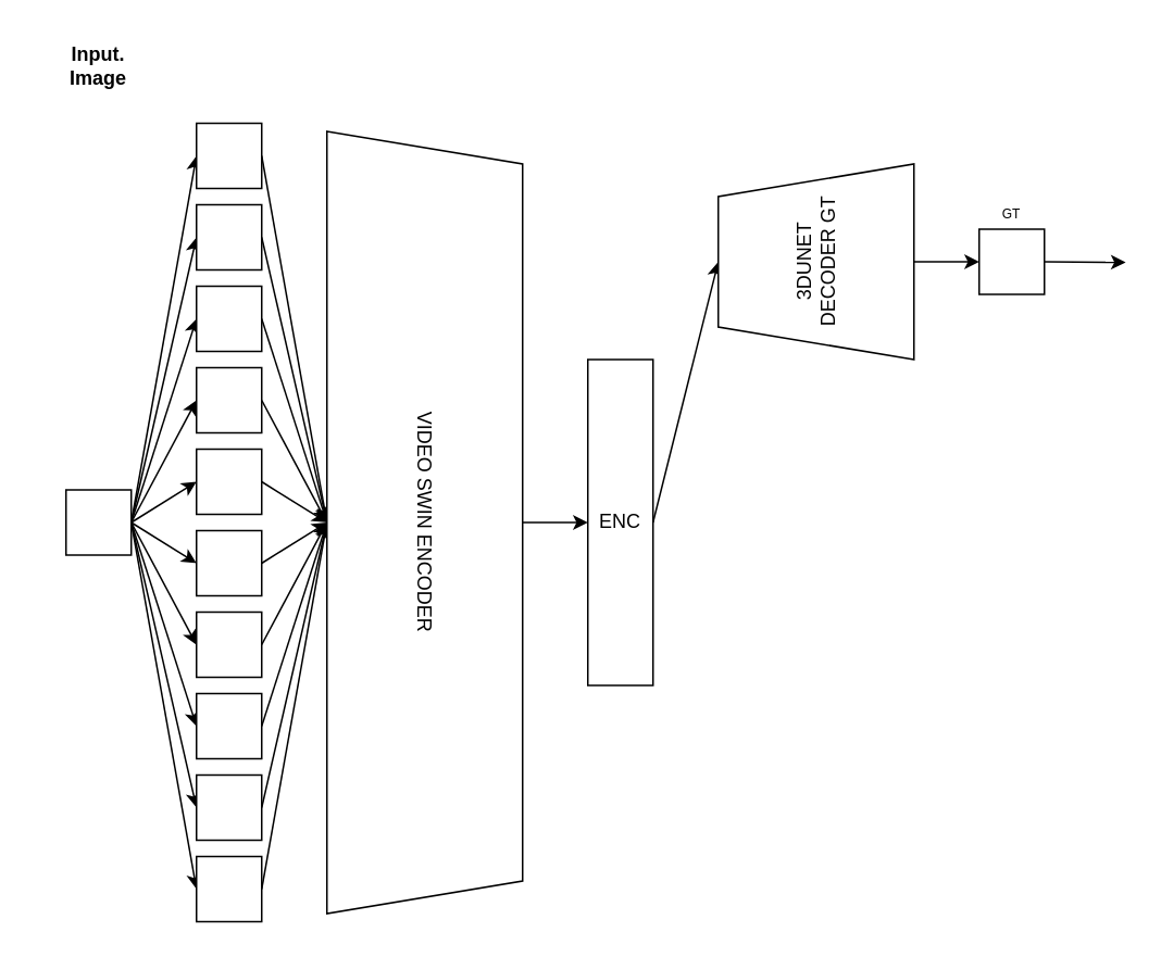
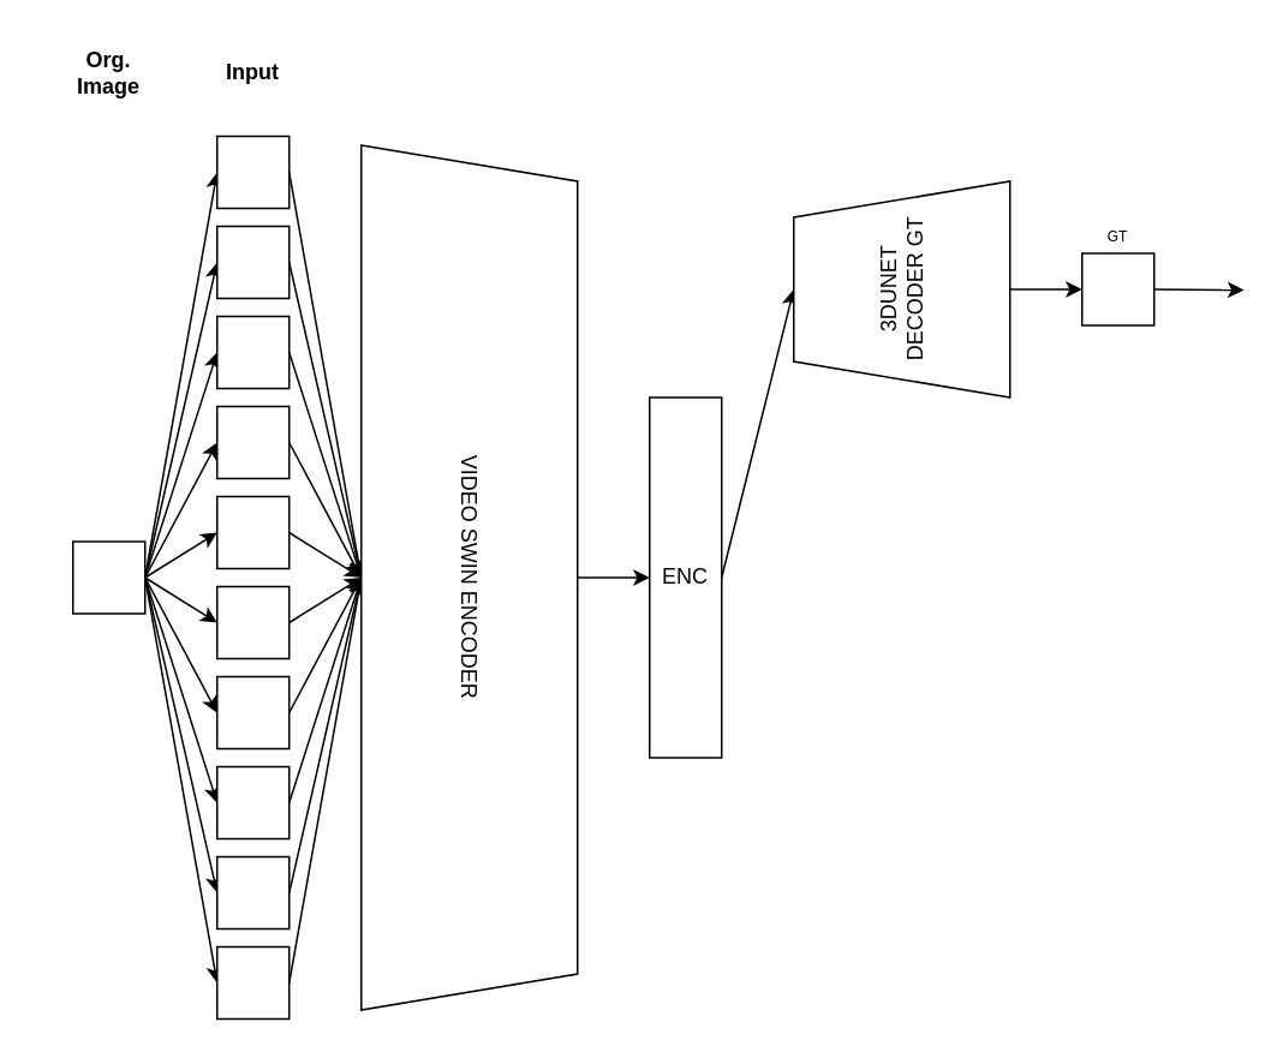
  <mxCell id="0" />
  <mxCell id="1" parent="0" />
  <mxCell id="2" value="" style="whiteSpace=wrap;html=1;aspect=fixed;" parent="1" vertex="1"><mxGeometry x="40" y="300" width="40" height="40" as="geometry" /></mxCell>
  <mxCell id="3" style="edgeStyle=none;html=1;exitX=0;exitY=0.5;exitDx=0;exitDy=0;entryX=0;entryY=0.5;entryDx=0;entryDy=0;" parent="1" target="5" edge="1"><mxGeometry relative="1" as="geometry"><mxPoint x="80" y="320" as="sourcePoint" /></mxGeometry></mxCell>
  <mxCell id="4" style="edgeStyle=none;html=1;exitX=1;exitY=0.5;exitDx=0;exitDy=0;entryX=0;entryY=0.5;entryDx=0;entryDy=0;" parent="1" source="5" edge="1"><mxGeometry relative="1" as="geometry"><mxPoint x="200" y="320" as="targetPoint" /></mxGeometry></mxCell>
  <mxCell id="5" value="" style="whiteSpace=wrap;html=1;aspect=fixed;" parent="1" vertex="1"><mxGeometry x="120" y="525" width="40" height="40" as="geometry" /></mxCell>
  <mxCell id="6" style="edgeStyle=none;html=1;exitX=0;exitY=0.5;exitDx=0;exitDy=0;entryX=0;entryY=0.5;entryDx=0;entryDy=0;" parent="1" target="8" edge="1"><mxGeometry relative="1" as="geometry"><mxPoint x="80" y="320" as="sourcePoint" /></mxGeometry></mxCell>
  <mxCell id="7" style="edgeStyle=none;html=1;exitX=1;exitY=0.5;exitDx=0;exitDy=0;" parent="1" source="8" edge="1"><mxGeometry relative="1" as="geometry"><mxPoint x="200" y="320" as="targetPoint" /></mxGeometry></mxCell>
  <mxCell id="8" value="" style="whiteSpace=wrap;html=1;aspect=fixed;" parent="1" vertex="1"><mxGeometry x="120" y="475" width="40" height="40" as="geometry" /></mxCell>
  <mxCell id="9" style="edgeStyle=none;html=1;exitX=1;exitY=0.5;exitDx=0;exitDy=0;entryX=0;entryY=0.5;entryDx=0;entryDy=0;" parent="1" source="2" target="11" edge="1"><mxGeometry relative="1" as="geometry" /></mxCell>
  <mxCell id="10" style="edgeStyle=none;html=1;exitX=1;exitY=0.5;exitDx=0;exitDy=0;" parent="1" source="11" edge="1"><mxGeometry relative="1" as="geometry"><mxPoint x="200" y="320" as="targetPoint" /></mxGeometry></mxCell>
  <mxCell id="11" value="" style="whiteSpace=wrap;html=1;aspect=fixed;" parent="1" vertex="1"><mxGeometry x="120" y="425" width="40" height="40" as="geometry" /></mxCell>
  <mxCell id="12" style="edgeStyle=none;html=1;exitX=1;exitY=0.5;exitDx=0;exitDy=0;entryX=0;entryY=0.5;entryDx=0;entryDy=0;" parent="1" source="2" target="14" edge="1"><mxGeometry relative="1" as="geometry" /></mxCell>
  <mxCell id="13" style="edgeStyle=none;html=1;exitX=1;exitY=0.5;exitDx=0;exitDy=0;" parent="1" source="14" edge="1"><mxGeometry relative="1" as="geometry"><mxPoint x="200" y="320" as="targetPoint" /></mxGeometry></mxCell>
  <mxCell id="14" value="" style="whiteSpace=wrap;html=1;aspect=fixed;" parent="1" vertex="1"><mxGeometry x="120" y="375" width="40" height="40" as="geometry" /></mxCell>
  <mxCell id="15" style="edgeStyle=none;html=1;exitX=0;exitY=0.5;exitDx=0;exitDy=0;entryX=0;entryY=0.5;entryDx=0;entryDy=0;" parent="1" target="17" edge="1"><mxGeometry relative="1" as="geometry"><mxPoint x="80" y="320" as="sourcePoint" /></mxGeometry></mxCell>
  <mxCell id="16" style="edgeStyle=none;html=1;exitX=1;exitY=0.5;exitDx=0;exitDy=0;entryX=0;entryY=0.5;entryDx=0;entryDy=0;" parent="1" source="17" edge="1"><mxGeometry relative="1" as="geometry"><mxPoint x="200" y="320" as="targetPoint" /></mxGeometry></mxCell>
  <mxCell id="17" value="" style="whiteSpace=wrap;html=1;aspect=fixed;" parent="1" vertex="1"><mxGeometry x="120" y="325" width="40" height="40" as="geometry" /></mxCell>
  <mxCell id="18" style="edgeStyle=none;html=1;exitX=0;exitY=0.5;exitDx=0;exitDy=0;entryX=0;entryY=0.5;entryDx=0;entryDy=0;" parent="1" target="20" edge="1"><mxGeometry relative="1" as="geometry"><mxPoint x="80" y="320" as="sourcePoint" /></mxGeometry></mxCell>
  <mxCell id="19" style="edgeStyle=none;html=1;exitX=1;exitY=0.5;exitDx=0;exitDy=0;" parent="1" source="20" edge="1"><mxGeometry relative="1" as="geometry"><mxPoint x="200" y="320" as="targetPoint" /></mxGeometry></mxCell>
  <mxCell id="20" value="" style="whiteSpace=wrap;html=1;aspect=fixed;" parent="1" vertex="1"><mxGeometry x="120" y="275" width="40" height="40" as="geometry" /></mxCell>
  <mxCell id="21" style="edgeStyle=none;html=1;exitX=0;exitY=0.5;exitDx=0;exitDy=0;entryX=0;entryY=0.5;entryDx=0;entryDy=0;" parent="1" target="23" edge="1"><mxGeometry relative="1" as="geometry"><mxPoint x="80" y="320" as="sourcePoint" /></mxGeometry></mxCell>
  <mxCell id="22" style="edgeStyle=none;html=1;exitX=1;exitY=0.5;exitDx=0;exitDy=0;entryX=0;entryY=0.5;entryDx=0;entryDy=0;" parent="1" source="23" edge="1"><mxGeometry relative="1" as="geometry"><mxPoint x="200" y="320" as="targetPoint" /></mxGeometry></mxCell>
  <mxCell id="23" value="" style="whiteSpace=wrap;html=1;aspect=fixed;" parent="1" vertex="1"><mxGeometry x="120" y="225" width="40" height="40" as="geometry" /></mxCell>
  <mxCell id="24" style="edgeStyle=none;html=1;exitX=0;exitY=0.5;exitDx=0;exitDy=0;entryX=0;entryY=0.5;entryDx=0;entryDy=0;" parent="1" target="26" edge="1"><mxGeometry relative="1" as="geometry"><mxPoint x="80" y="320" as="sourcePoint" /></mxGeometry></mxCell>
  <mxCell id="25" style="edgeStyle=none;html=1;exitX=1;exitY=0.5;exitDx=0;exitDy=0;entryX=0;entryY=0.5;entryDx=0;entryDy=0;" parent="1" source="26" edge="1"><mxGeometry relative="1" as="geometry"><mxPoint x="200" y="320" as="targetPoint" /></mxGeometry></mxCell>
  <mxCell id="26" value="" style="whiteSpace=wrap;html=1;aspect=fixed;" parent="1" vertex="1"><mxGeometry x="120" y="175" width="40" height="40" as="geometry" /></mxCell>
  <mxCell id="27" style="edgeStyle=none;html=1;exitX=0;exitY=0.5;exitDx=0;exitDy=0;entryX=0;entryY=0.5;entryDx=0;entryDy=0;" parent="1" target="29" edge="1"><mxGeometry relative="1" as="geometry"><mxPoint x="80" y="320" as="sourcePoint" /></mxGeometry></mxCell>
  <mxCell id="28" style="edgeStyle=none;html=1;exitX=1;exitY=0.5;exitDx=0;exitDy=0;" parent="1" source="29" edge="1"><mxGeometry relative="1" as="geometry"><mxPoint x="200" y="320" as="targetPoint" /></mxGeometry></mxCell>
  <mxCell id="29" value="" style="whiteSpace=wrap;html=1;aspect=fixed;" parent="1" vertex="1"><mxGeometry x="120" y="125" width="40" height="40" as="geometry" /></mxCell>
  <mxCell id="30" style="edgeStyle=none;html=1;exitX=1;exitY=0.5;exitDx=0;exitDy=0;entryX=0;entryY=0.5;entryDx=0;entryDy=0;" parent="1" source="2" target="32" edge="1"><mxGeometry relative="1" as="geometry" /></mxCell>
  <mxCell id="31" style="edgeStyle=none;html=1;exitX=1;exitY=0.5;exitDx=0;exitDy=0;" parent="1" source="32" edge="1"><mxGeometry relative="1" as="geometry"><mxPoint x="200" y="320" as="targetPoint" /></mxGeometry></mxCell>
  <mxCell id="32" value="" style="whiteSpace=wrap;html=1;aspect=fixed;" parent="1" vertex="1"><mxGeometry x="120" y="75" width="40" height="40" as="geometry" /></mxCell>
  <mxCell id="33" style="edgeStyle=none;html=1;exitX=1;exitY=0.5;exitDx=0;exitDy=0;entryX=0;entryY=0.5;entryDx=0;entryDy=0;" parent="1" target="34" edge="1"><mxGeometry relative="1" as="geometry"><mxPoint x="320" y="320" as="sourcePoint" /></mxGeometry></mxCell>
  <mxCell id="34" value="ENC" style="rounded=0;whiteSpace=wrap;html=1;" parent="1" vertex="1"><mxGeometry x="360" y="220" width="40" height="200" as="geometry" /></mxCell>
  <mxCell id="35" style="edgeStyle=none;html=1;exitX=1;exitY=0.5;exitDx=0;exitDy=0;entryX=0;entryY=0.5;entryDx=0;entryDy=0;" parent="1" source="34" edge="1"><mxGeometry relative="1" as="geometry"><mxPoint x="440" y="160" as="targetPoint" /></mxGeometry></mxCell>
  <mxCell id="36" style="edgeStyle=none;html=1;exitX=1;exitY=0.5;exitDx=0;exitDy=0;entryX=0;entryY=0.5;entryDx=0;entryDy=0;" parent="1" target="38" edge="1"><mxGeometry relative="1" as="geometry"><mxPoint x="560" y="160" as="sourcePoint" /></mxGeometry></mxCell>
  <mxCell id="37" style="edgeStyle=none;html=1;exitX=1;exitY=0.5;exitDx=0;exitDy=0;entryX=0.203;entryY=1.005;entryDx=0;entryDy=0;entryPerimeter=0;fontSize=12;fontColor=#000000;" parent="1" source="38" edge="1"><mxGeometry relative="1" as="geometry"><mxPoint x="689.85" y="160.362" as="targetPoint" /></mxGeometry></mxCell>
  <mxCell id="38" value="" style="whiteSpace=wrap;html=1;aspect=fixed;" parent="1" vertex="1"><mxGeometry x="600" y="140" width="40" height="40" as="geometry" /></mxCell>
- <mxCell id="40" value="&lt;b&gt;Input. Image&lt;/b&gt;" style="text;html=1;strokeColor=none;fillColor=none;align=center;verticalAlign=middle;whiteSpace=wrap;rounded=0;" parent="1" vertex="1"><mxGeometry x="30" y="20" width="60" height="40" as="geometry" /></mxCell>
+ <mxCell id="39" value="&lt;b&gt;Input&lt;/b&gt;" style="text;html=1;strokeColor=none;fillColor=none;align=center;verticalAlign=middle;whiteSpace=wrap;rounded=0;" parent="1" vertex="1"><mxGeometry x="110" y="20" width="60" height="40" as="geometry" /></mxCell>
+ <mxCell id="40" value="&lt;b&gt;Org. Image&lt;/b&gt;" style="text;html=1;strokeColor=none;fillColor=none;align=center;verticalAlign=middle;whiteSpace=wrap;rounded=0;" parent="1" vertex="1"><mxGeometry x="30" y="20" width="60" height="40" as="geometry" /></mxCell>
  <mxCell id="41" value="&lt;font style=&quot;font-size: 8px;&quot;&gt;GT&lt;/font&gt;" style="text;html=1;strokeColor=none;fillColor=none;align=center;verticalAlign=middle;whiteSpace=wrap;rounded=0;" parent="1" vertex="1"><mxGeometry x="590" y="115" width="60" height="30" as="geometry" /></mxCell>
  <mxCell id="42" value="VIDEO SWIN ENCODER" style="shape=trapezoid;perimeter=trapezoidPerimeter;whiteSpace=wrap;fixedSize=1;fontSize=12;rotation=90;html=1;" parent="1" vertex="1"><mxGeometry x="20" y="260" width="480" height="120" as="geometry" /></mxCell>
  <mxCell id="43" value="3DUNET&lt;br&gt;DECODER GT" style="shape=trapezoid;perimeter=trapezoidPerimeter;whiteSpace=wrap;html=1;fixedSize=1;fontSize=12;rotation=-90;" parent="1" vertex="1"><mxGeometry x="440" y="100" width="120" height="120" as="geometry" /></mxCell>
